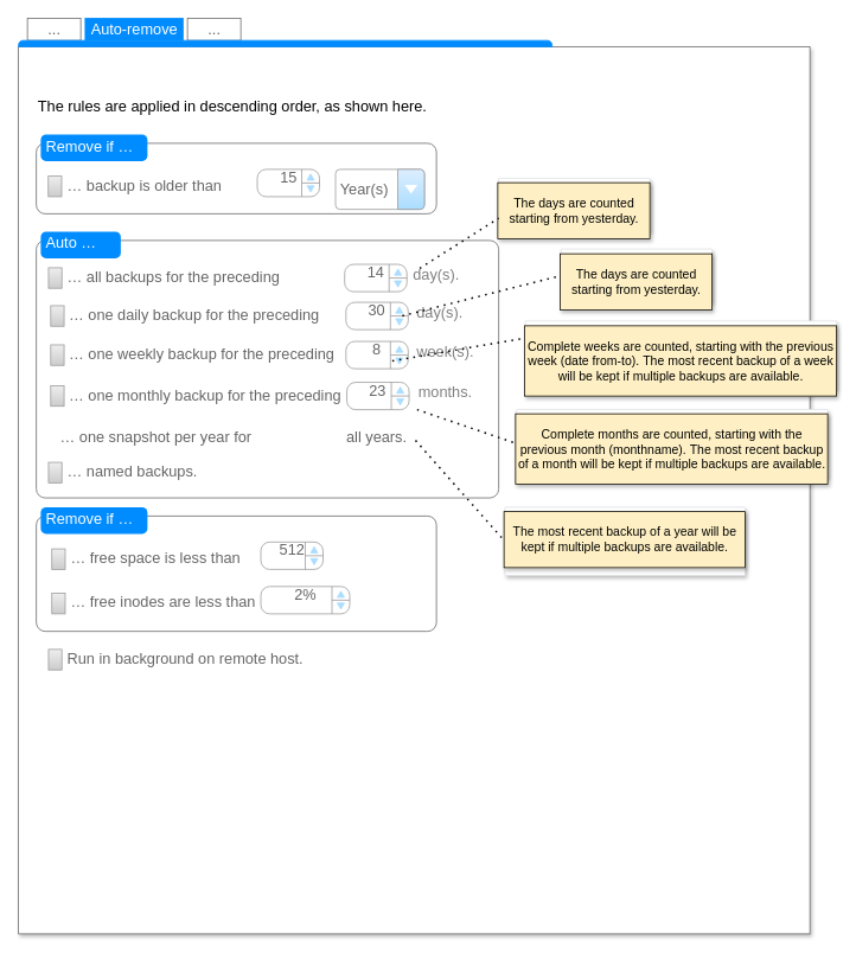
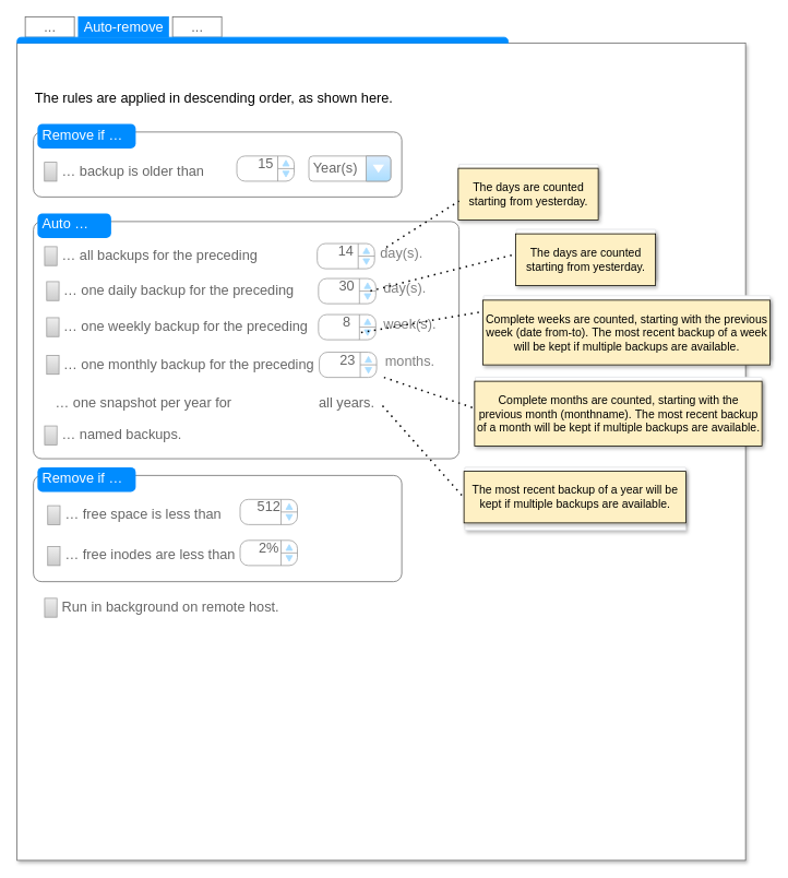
  <mxCell id="0" />
  <mxCell id="1" parent="0" />
  <mxCell id="2" value="" style="strokeWidth=1;shadow=1;dashed=0;align=center;html=1;shape=mxgraph.mockup.containers.marginRect2;rectMarginTop=32;strokeColor=#666666;gradientColor=none;whiteSpace=wrap;fontColor=#808080;movable=1;resizable=1;rotatable=1;deletable=1;editable=1;locked=0;connectable=1;fillColor=default;fillStyle=auto;" parent="1" vertex="1"><mxGeometry x="20" y="20" width="890" height="1030" as="geometry" /></mxCell>
  <mxCell id="3" value="..." style="strokeColor=inherit;fillColor=inherit;gradientColor=inherit;strokeWidth=1;shadow=0;dashed=0;align=center;html=1;shape=mxgraph.mockup.containers.rrect;rSize=0;fontSize=17;fontColor=#666666;gradientColor=none;" parent="2" vertex="1"><mxGeometry width="60" height="25" relative="1" as="geometry"><mxPoint x="10" as="offset" /></mxGeometry></mxCell>
  <mxCell id="4" value="Auto-remove" style="strokeWidth=1;shadow=0;dashed=0;align=center;html=1;shape=mxgraph.mockup.containers.rrect;rSize=0;fontSize=17;fontColor=#ffffff;strokeColor=#008cff;fillColor=#008cff;" parent="2" vertex="1"><mxGeometry width="110" height="25" relative="1" as="geometry"><mxPoint x="75" as="offset" /></mxGeometry></mxCell>
  <mxCell id="5" value="..." style="strokeColor=inherit;fillColor=inherit;gradientColor=inherit;strokeWidth=1;shadow=0;dashed=0;align=center;html=1;shape=mxgraph.mockup.containers.rrect;rSize=0;fontSize=17;fontColor=#666666;gradientColor=none;" parent="2" vertex="1"><mxGeometry width="60" height="25" relative="1" as="geometry"><mxPoint x="190" as="offset" /></mxGeometry></mxCell>
  <mxCell id="6" value="" style="strokeWidth=1;shadow=0;dashed=0;align=center;html=1;shape=mxgraph.mockup.containers.topButton;rSize=5;strokeColor=#008cff;fillColor=#008cff;gradientColor=none;resizeWidth=1;movable=0;deletable=1;" parent="2" vertex="1"><mxGeometry width="600" height="7" relative="1" as="geometry"><mxPoint y="25" as="offset" /></mxGeometry></mxCell>
  <mxCell id="7" value="" style="shape=mxgraph.mockup.containers.marginRect;rectMarginTop=10;strokeColor=#666666;strokeWidth=1;dashed=0;rounded=1;arcSize=5;recursiveResize=0;html=1;whiteSpace=wrap;" parent="2" vertex="1"><mxGeometry x="20" y="130.67" width="450" height="89.33" as="geometry" /></mxCell>
  <mxCell id="8" value="Remove if …" style="shape=rect;strokeColor=none;fillColor=#008cff;strokeWidth=1;dashed=0;rounded=1;arcSize=20;fontColor=#ffffff;fontSize=17;spacing=2;spacingTop=-2;align=left;autosize=1;spacingLeft=4;resizeWidth=0;resizeHeight=0;perimeter=none;html=1;whiteSpace=wrap;" parent="7" vertex="1"><mxGeometry x="5" width="120" height="30" as="geometry" /></mxCell>
  <mxCell id="9" value="… backup is older than" style="strokeWidth=1;shadow=0;dashed=0;align=center;html=1;shape=mxgraph.mockup.forms.rrect;rSize=0;fillColor=#eeeeee;strokeColor=#999999;gradientColor=#cccccc;align=left;spacingLeft=4;fontSize=17;fontColor=#666666;labelPosition=right;" parent="7" vertex="1"><mxGeometry x="13.5" y="47.019" width="15" height="23.06" as="geometry" /></mxCell>
  <mxCell id="10" value="15" style="strokeWidth=1;shadow=0;dashed=0;align=center;html=1;shape=mxgraph.mockup.forms.spinner;strokeColor=#999999;spinLayout=right;spinStyle=normal;adjStyle=triangle;fillColor=#aaddff;fontSize=17;fontColor=#666666;mainText=;html=1;overflow=fill;" parent="7" vertex="1"><mxGeometry x="248.5" y="39.333" width="70" height="30.746" as="geometry" /></mxCell>
- <mxCell id="11" value="Year(s)" style="strokeWidth=1;shadow=0;dashed=0;align=center;html=1;shape=mxgraph.mockup.forms.comboBox;strokeColor=#999999;fillColor=#ddeeff;align=left;fillColor2=#aaddff;mainText=;fontColor=#666666;fontSize=17;spacingLeft=3;" parent="7" vertex="1"><mxGeometry x="336.5" y="39.333" width="100" height="45" as="geometry" /></mxCell>
+ <mxCell id="11" value="Year(s)" style="strokeWidth=1;shadow=0;dashed=0;align=center;html=1;shape=mxgraph.mockup.forms.comboBox;strokeColor=#999999;fillColor=#ddeeff;align=left;fillColor2=#aaddff;mainText=;fontColor=#666666;fontSize=17;spacingLeft=3;" parent="7" vertex="1"><mxGeometry x="336.5" y="39.333" width="100" height="30.746" as="geometry" /></mxCell>
  <mxCell id="12" value="" style="shape=mxgraph.mockup.containers.marginRect;rectMarginTop=10;strokeColor=#666666;strokeWidth=1;dashed=0;rounded=1;arcSize=5;recursiveResize=0;html=1;whiteSpace=wrap;" parent="2" vertex="1"><mxGeometry x="20" y="240" width="520" height="299.57" as="geometry" /></mxCell>
  <mxCell id="13" value="Auto …" style="shape=rect;strokeColor=none;fillColor=#008cff;strokeWidth=1;dashed=0;rounded=1;arcSize=20;fontColor=#ffffff;fontSize=17;spacing=2;spacingTop=-2;align=left;autosize=1;spacingLeft=4;resizeWidth=0;resizeHeight=0;perimeter=none;html=1;whiteSpace=wrap;" parent="12" vertex="1"><mxGeometry x="5" width="90" height="30" as="geometry" /></mxCell>
  <mxCell id="14" value="… named backups." style="strokeWidth=1;shadow=0;dashed=0;align=center;html=1;shape=mxgraph.mockup.forms.rrect;rSize=0;fillColor=#eeeeee;strokeColor=#999999;gradientColor=#cccccc;align=left;spacingLeft=4;fontSize=17;fontColor=#666666;labelPosition=right;" parent="12" vertex="1"><mxGeometry x="13.75" y="259.575" width="15" height="23.06" as="geometry" /></mxCell>
  <mxCell id="15" value="" style="group" vertex="1" connectable="0" parent="12"><mxGeometry x="13.75" y="36.866" width="488" height="30.746" as="geometry" /></mxCell>
  <mxCell id="16" value="… all backups for the preceding" style="strokeWidth=1;shadow=0;dashed=0;align=center;html=1;shape=mxgraph.mockup.forms.rrect;rSize=0;fillColor=#eeeeee;strokeColor=#999999;gradientColor=#cccccc;align=left;spacingLeft=4;fontSize=17;fontColor=#666666;labelPosition=right;" parent="15" vertex="1"><mxGeometry y="3.843" width="15" height="23.06" as="geometry" /></mxCell>
  <mxCell id="17" value="14" style="strokeWidth=1;shadow=0;dashed=0;align=center;html=1;shape=mxgraph.mockup.forms.spinner;strokeColor=#999999;spinLayout=right;spinStyle=normal;adjStyle=triangle;fillColor=#aaddff;fontSize=17;fontColor=#666666;mainText=;html=1;overflow=fill;" parent="15" vertex="1"><mxGeometry x="333" width="70" height="30.746" as="geometry" /></mxCell>
  <mxCell id="18" value="day(s)." style="text;spacingTop=-5;whiteSpace=wrap;html=1;align=left;fontSize=17;fontFamily=Helvetica;fillColor=none;strokeColor=none;fontColor=#808080;" parent="15" vertex="1"><mxGeometry x="408" width="80" height="30.746" as="geometry" /></mxCell>
  <mxCell id="19" value="" style="group" vertex="1" connectable="0" parent="12"><mxGeometry x="16.25" y="79.574" width="471.25" height="30.746" as="geometry" /></mxCell>
  <mxCell id="20" value="&lt;font color=&quot;#808080&quot;&gt;day(s).&lt;/font&gt;" style="text;spacingTop=-5;whiteSpace=wrap;html=1;align=left;fontSize=17;fontFamily=Helvetica;fillColor=none;strokeColor=none;" parent="19" vertex="1"><mxGeometry x="410" width="61.25" height="30.746" as="geometry" /></mxCell>
  <mxCell id="21" value="30" style="strokeWidth=1;shadow=0;dashed=0;align=center;html=1;shape=mxgraph.mockup.forms.spinner;strokeColor=#999999;spinLayout=right;spinStyle=normal;adjStyle=triangle;fillColor=#aaddff;fontSize=17;fontColor=#666666;mainText=;html=1;overflow=fill;" parent="19" vertex="1"><mxGeometry x="332" width="70" height="30.746" as="geometry" /></mxCell>
  <mxCell id="22" value="… one daily backup for the preceding" style="strokeWidth=1;shadow=0;dashed=0;align=center;html=1;shape=mxgraph.mockup.forms.rrect;rSize=0;fillColor=#eeeeee;strokeColor=#999999;gradientColor=#cccccc;align=left;spacingLeft=4;fontSize=17;fontColor=#666666;labelPosition=right;" parent="19" vertex="1"><mxGeometry y="3.843" width="15" height="23.06" as="geometry" /></mxCell>
  <mxCell id="23" value="" style="group" vertex="1" connectable="0" parent="12"><mxGeometry x="16.25" y="123.575" width="490" height="30.746" as="geometry" /></mxCell>
  <mxCell id="24" value="8" style="strokeWidth=1;shadow=0;dashed=0;align=center;html=1;shape=mxgraph.mockup.forms.spinner;strokeColor=#999999;spinLayout=right;spinStyle=normal;adjStyle=triangle;fillColor=#aaddff;fontSize=17;fontColor=#666666;mainText=;html=1;overflow=fill;" parent="23" vertex="1"><mxGeometry x="332" width="70" height="30.746" as="geometry" /></mxCell>
  <mxCell id="25" value="&lt;font color=&quot;#808080&quot;&gt;week(s).&lt;/font&gt;" style="text;spacingTop=-5;whiteSpace=wrap;html=1;align=left;fontSize=17;fontFamily=Helvetica;fillColor=none;strokeColor=none;" parent="23" vertex="1"><mxGeometry x="410" width="80" height="30.746" as="geometry" /></mxCell>
  <mxCell id="26" value="… one weekly backup for the preceding" style="strokeWidth=1;shadow=0;dashed=0;align=center;html=1;shape=mxgraph.mockup.forms.rrect;rSize=0;fillColor=#eeeeee;strokeColor=#999999;gradientColor=#cccccc;align=left;spacingLeft=4;fontSize=17;fontColor=#666666;labelPosition=right;" parent="23" vertex="1"><mxGeometry y="3.843" width="15" height="23.06" as="geometry" /></mxCell>
  <mxCell id="27" value="" style="group" vertex="1" connectable="0" parent="12"><mxGeometry x="16.25" y="169.57" width="481.25" height="30.746" as="geometry" /></mxCell>
  <mxCell id="28" value="&lt;font color=&quot;#808080&quot;&gt;months.&lt;/font&gt;" style="text;spacingTop=-5;whiteSpace=wrap;html=1;align=left;fontSize=17;fontFamily=Helvetica;fillColor=none;strokeColor=none;" parent="27" vertex="1"><mxGeometry x="412" width="69.25" height="30.746" as="geometry" /></mxCell>
  <mxCell id="29" value="23" style="strokeWidth=1;shadow=0;dashed=0;align=center;html=1;shape=mxgraph.mockup.forms.spinner;strokeColor=#999999;spinLayout=right;spinStyle=normal;adjStyle=triangle;fillColor=#aaddff;fontSize=17;fontColor=#666666;mainText=;html=1;overflow=fill;" parent="27" vertex="1"><mxGeometry x="333" width="70" height="30.746" as="geometry" /></mxCell>
  <mxCell id="30" value="… one monthly backup for the preceding" style="strokeWidth=1;shadow=0;dashed=0;align=center;html=1;shape=mxgraph.mockup.forms.rrect;rSize=0;fillColor=#eeeeee;strokeColor=#999999;gradientColor=#cccccc;align=left;spacingLeft=4;fontSize=17;fontColor=#666666;labelPosition=right;" parent="27" vertex="1"><mxGeometry y="3.843" width="15" height="23.06" as="geometry" /></mxCell>
  <mxCell id="31" value="" style="group" vertex="1" connectable="0" parent="12"><mxGeometry x="25" y="219.572" width="401.5" height="30.746" as="geometry" /></mxCell>
  <mxCell id="32" value="&lt;font color=&quot;#666666&quot;&gt;… one snapshot per year for&lt;/font&gt;" style="text;spacingTop=-5;whiteSpace=wrap;html=1;align=left;fontSize=17;fontFamily=Helvetica;fillColor=none;strokeColor=none;fontColor=#808080;" parent="31" vertex="1"><mxGeometry width="330" height="30.746" as="geometry" /></mxCell>
  <mxCell id="33" value="&lt;div&gt;&lt;font color=&quot;#666666&quot;&gt;&lt;span style=&quot;background-color: initial;&quot;&gt;all years.&lt;/span&gt;&lt;/font&gt;&lt;/div&gt;" style="text;spacingTop=-5;whiteSpace=wrap;html=1;align=left;fontSize=17;fontFamily=Helvetica;fillColor=none;strokeColor=none;fontColor=#808080;container=0;" parent="31" vertex="1"><mxGeometry x="321.5" width="80" height="30.746" as="geometry" /></mxCell>
  <mxCell id="34" value="Run in background on remote host." style="strokeWidth=1;shadow=0;dashed=0;align=center;html=1;shape=mxgraph.mockup.forms.rrect;rSize=0;fillColor=#eeeeee;strokeColor=#999999;gradientColor=#cccccc;align=left;spacingLeft=4;fontSize=17;fontColor=#666666;labelPosition=right;" parent="2" vertex="1"><mxGeometry x="33.75" y="709.996" width="15" height="23.06" as="geometry" /></mxCell>
  <mxCell id="35" value="&lt;p&gt;The rules are applied in descending order, as shown here.&lt;/p&gt;" style="text;html=1;align=left;verticalAlign=middle;whiteSpace=wrap;rounded=0;fontSize=17;" parent="2" vertex="1"><mxGeometry x="20" y="76.866" width="450" height="46.119" as="geometry" /></mxCell>
  <mxCell id="36" value="&lt;p&gt;Complete weeks are counted, starting with the previous week (date from-to).&amp;nbsp;The most recent backup of a week will be kept if multiple backups are available.&lt;/p&gt;" style="html=1;rounded=1;strokeColor=#DFE1E5;fontSize=14;align=center;shadow=1;arcSize=1;whiteSpace=wrap;verticalAlign=top;spacingLeft=0;spacingRight=0;spacingTop=0;spacing=0;labelBackgroundColor=#FEF0C4;textShadow=1;labelBorderColor=default;" parent="2" vertex="1"><mxGeometry x="570" y="340.512" width="350" height="76.866" as="geometry" /></mxCell>
  <mxCell id="37" value="&lt;p&gt;Complete months are counted, starting with the previous month (monthname).&amp;nbsp;The most recent backup of a month will be kept if multiple backups are available.&lt;/p&gt;" style="html=1;rounded=1;strokeColor=#DFE1E5;fontSize=14;align=center;shadow=1;arcSize=1;whiteSpace=wrap;verticalAlign=top;spacingLeft=0;spacingRight=0;spacingTop=0;spacing=0;labelBackgroundColor=#FEF0C4;textShadow=1;labelBorderColor=default;" parent="2" vertex="1"><mxGeometry x="560" y="440.0" width="350" height="76.866" as="geometry" /></mxCell>
  <mxCell id="38" value="&lt;p&gt;The most recent backup of a year will be kept if multiple backups are available.&lt;/p&gt;" style="html=1;rounded=1;strokeColor=#DFE1E5;fontSize=14;align=center;shadow=1;arcSize=1;whiteSpace=wrap;verticalAlign=top;spacingLeft=0;spacingRight=0;spacingTop=0;spacing=0;labelBackgroundColor=#FEF0C4;textShadow=1;labelBorderColor=default;" parent="2" vertex="1"><mxGeometry x="547" y="549.999" width="270" height="76.866" as="geometry" /></mxCell>
  <mxCell id="39" value="" style="shape=mxgraph.mockup.containers.marginRect;rectMarginTop=10;strokeColor=#666666;strokeWidth=1;dashed=0;rounded=1;arcSize=5;recursiveResize=0;html=1;whiteSpace=wrap;" vertex="1" parent="2"><mxGeometry x="20" y="550" width="450" height="139.69" as="geometry" /></mxCell>
  <mxCell id="40" value="Remove if …" style="shape=rect;strokeColor=none;fillColor=#008cff;strokeWidth=1;dashed=0;rounded=1;arcSize=20;fontColor=#ffffff;fontSize=17;spacing=2;spacingTop=-2;align=left;autosize=1;spacingLeft=4;resizeWidth=0;resizeHeight=0;perimeter=none;html=1;whiteSpace=wrap;" vertex="1" parent="39"><mxGeometry x="5" width="120" height="30" as="geometry" /></mxCell>
  <mxCell id="41" value="… free inodes are less than" style="strokeWidth=1;shadow=0;dashed=0;align=center;html=1;shape=mxgraph.mockup.forms.rrect;rSize=0;fillColor=#eeeeee;strokeColor=#999999;gradientColor=#cccccc;align=left;spacingLeft=4;fontSize=17;fontColor=#666666;labelPosition=right;" vertex="1" parent="39"><mxGeometry x="17.5" y="96.944" width="15" height="23.06" as="geometry" /></mxCell>
- <mxCell id="42" value="2%" style="strokeWidth=1;shadow=0;dashed=0;align=center;html=1;shape=mxgraph.mockup.forms.spinner;strokeColor=#999999;spinLayout=right;spinStyle=normal;adjStyle=triangle;fillColor=#aaddff;fontSize=17;fontColor=#666666;mainText=;html=1;overflow=fill;" vertex="1" parent="39"><mxGeometry x="252.5" y="89.257" width="100" height="30.746" as="geometry" /></mxCell>
+ <mxCell id="42" value="2%" style="strokeWidth=1;shadow=0;dashed=0;align=center;html=1;shape=mxgraph.mockup.forms.spinner;strokeColor=#999999;spinLayout=right;spinStyle=normal;adjStyle=triangle;fillColor=#aaddff;fontSize=17;fontColor=#666666;mainText=;html=1;overflow=fill;" vertex="1" parent="39"><mxGeometry x="252.5" y="89.257" width="70" height="30.746" as="geometry" /></mxCell>
  <mxCell id="43" value="… free space is less than" style="strokeWidth=1;shadow=0;dashed=0;align=center;html=1;shape=mxgraph.mockup.forms.rrect;rSize=0;fillColor=#eeeeee;strokeColor=#999999;gradientColor=#cccccc;align=left;spacingLeft=4;fontSize=17;fontColor=#666666;labelPosition=right;" vertex="1" parent="39"><mxGeometry x="17.5" y="46.945" width="15" height="23.06" as="geometry" /></mxCell>
  <mxCell id="44" value="512" style="strokeWidth=1;shadow=0;dashed=0;align=center;html=1;shape=mxgraph.mockup.forms.spinner;strokeColor=#999999;spinLayout=right;spinStyle=normal;adjStyle=triangle;fillColor=#aaddff;fontSize=17;fontColor=#666666;mainText=;html=1;overflow=fill;" vertex="1" parent="39"><mxGeometry x="252.5" y="39.258" width="70" height="30.746" as="geometry" /></mxCell>
  <mxCell id="45" value="" style="endArrow=none;dashed=1;html=1;dashPattern=1 3;strokeWidth=2;rounded=0;exitX=0.744;exitY=0.716;exitDx=0;exitDy=0;exitPerimeter=0;entryX=0;entryY=0.25;entryDx=0;entryDy=0;" parent="2" target="36" edge="1" source="24"><mxGeometry width="50" height="50" relative="1" as="geometry"><mxPoint x="430" y="464.832" as="sourcePoint" /><mxPoint x="560" y="404.877" as="targetPoint" /></mxGeometry></mxCell>
  <mxCell id="46" value="&lt;p&gt;The days are counted starting from yesterday.&lt;/p&gt;" style="html=1;rounded=1;strokeColor=#DFE1E5;fontSize=14;align=center;shadow=1;arcSize=1;whiteSpace=wrap;verticalAlign=top;spacingLeft=0;spacingRight=0;spacingTop=0;spacing=0;labelBackgroundColor=#FEF0C4;textShadow=1;labelBorderColor=default;" parent="2" vertex="1"><mxGeometry x="540" y="180" width="170" height="60" as="geometry" /></mxCell>
  <mxCell id="47" value="" style="endArrow=none;dashed=1;html=1;dashPattern=1 3;strokeWidth=2;rounded=0;exitX=0.119;exitY=0.144;exitDx=0;exitDy=0;exitPerimeter=0;entryX=0;entryY=0.75;entryDx=0;entryDy=0;" parent="2" source="18" edge="1" target="46"><mxGeometry width="50" height="50" relative="1" as="geometry"><mxPoint x="460" y="220.015" as="sourcePoint" /><mxPoint x="552" y="261.522" as="targetPoint" /></mxGeometry></mxCell>
  <mxCell id="48" value="&lt;p&gt;The days are counted starting from yesterday.&lt;/p&gt;" style="html=1;rounded=1;strokeColor=#DFE1E5;fontSize=14;align=center;shadow=1;arcSize=1;whiteSpace=wrap;verticalAlign=top;spacingLeft=0;spacingRight=0;spacingTop=0;spacing=0;labelBackgroundColor=#FEF0C4;textShadow=1;labelBorderColor=default;" parent="2" vertex="1"><mxGeometry x="610" y="259.57" width="170" height="60" as="geometry" /></mxCell>
  <mxCell id="49" value="" style="endArrow=none;dashed=1;html=1;dashPattern=1 3;strokeWidth=2;rounded=0;exitX=0.906;exitY=0.494;exitDx=0;exitDy=0;exitPerimeter=0;entryX=0;entryY=0.5;entryDx=0;entryDy=0;" parent="2" target="48" edge="1" source="21"><mxGeometry width="50" height="50" relative="1" as="geometry"><mxPoint x="500" y="598.015" as="sourcePoint" /><mxPoint x="601" y="538.06" as="targetPoint" /></mxGeometry></mxCell>
  <mxCell id="50" value="" style="endArrow=none;dashed=1;html=1;dashPattern=1 3;strokeWidth=2;rounded=0;exitX=0;exitY=1;exitDx=0;exitDy=0;entryX=0;entryY=0.5;entryDx=0;entryDy=0;" parent="2" source="28" target="37" edge="1"><mxGeometry width="50" height="50" relative="1" as="geometry"><mxPoint x="430" y="512.104" as="sourcePoint" /><mxPoint x="480" y="435.239" as="targetPoint" /></mxGeometry></mxCell>
  <mxCell id="51" value="" style="endArrow=none;dashed=1;html=1;dashPattern=1 3;strokeWidth=2;rounded=0;exitX=1;exitY=0.5;exitDx=0;exitDy=0;entryX=0;entryY=0.5;entryDx=0;entryDy=0;" parent="2" edge="1" target="38" source="33"><mxGeometry width="50" height="50" relative="1" as="geometry"><mxPoint x="400" y="624.328" as="sourcePoint" /><mxPoint x="492" y="665.836" as="targetPoint" /></mxGeometry></mxCell>
